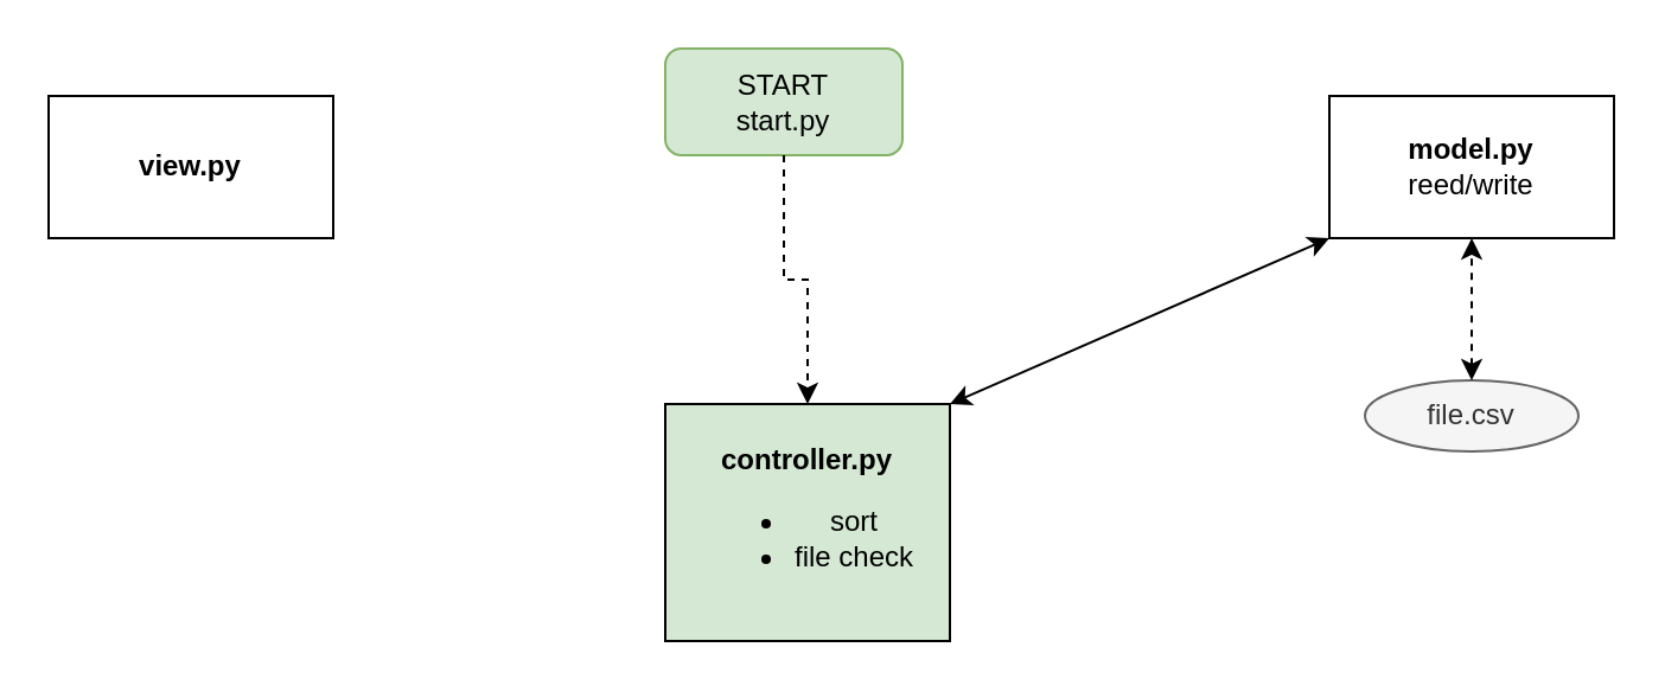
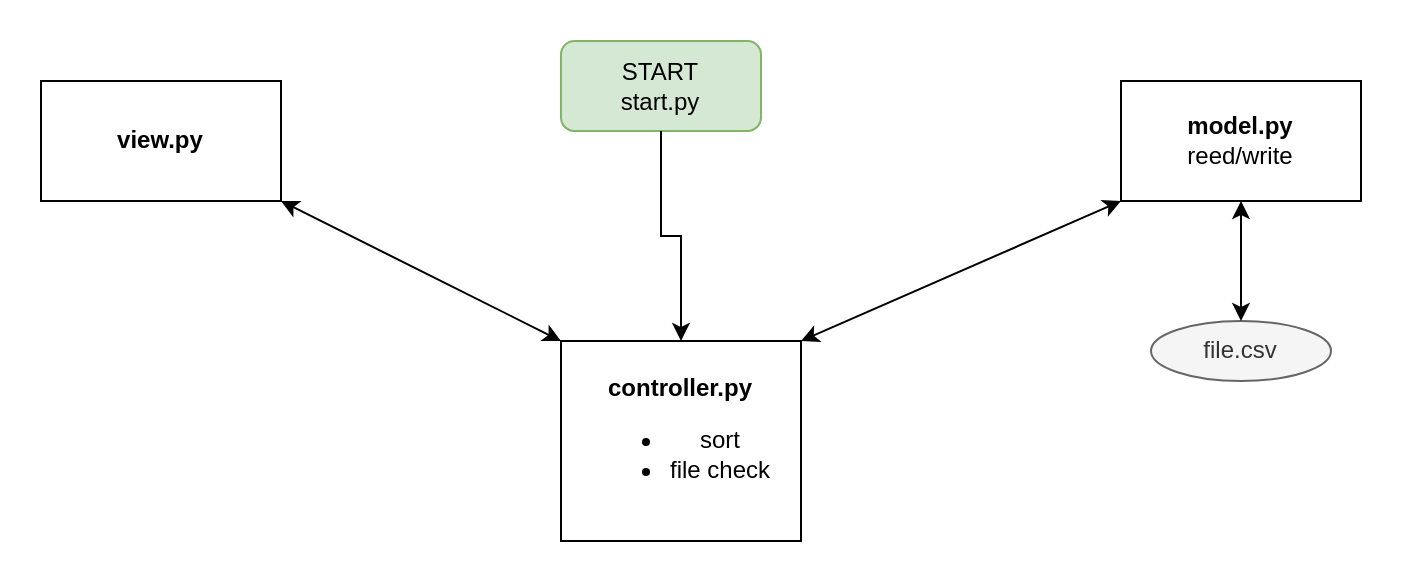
  <mxCell id="0" />
  <mxCell id="1" parent="0" />
  <mxCell id="2" value="&lt;div&gt;START&lt;/div&gt;&lt;div&gt;start.py&lt;br&gt;&lt;/div&gt;" style="rounded=1;whiteSpace=wrap;html=1;fillColor=#d5e8d4;strokeColor=#82b366;" vertex="1" parent="1"><mxGeometry x="280" y="20" width="100" height="45" as="geometry" /></mxCell>
- <mxCell id="3" value="" style="edgeStyle=orthogonalEdgeStyle;rounded=0;orthogonalLoop=1;jettySize=auto;html=1;entryX=0.5;entryY=0;entryDx=0;entryDy=0;exitX=0.5;exitY=1;exitDx=0;exitDy=0;dashed=1;" edge="1" parent="1" source="2" target="4"><mxGeometry relative="1" as="geometry"><mxPoint x="370" y="90" as="sourcePoint" /></mxGeometry></mxCell>
- <mxCell id="4" value="&lt;div&gt;&lt;b&gt;&lt;br&gt;&lt;/b&gt;&lt;/div&gt;&lt;div&gt;&lt;b&gt;controller.py&lt;/b&gt;&lt;/div&gt;&lt;div align=&quot;center&quot;&gt;&lt;ul&gt;&lt;li&gt;sort&lt;/li&gt;&lt;li&gt;file check&lt;/li&gt;&lt;/ul&gt;&lt;/div&gt;&lt;div&gt;&lt;br&gt;&lt;/div&gt;" style="rounded=0;whiteSpace=wrap;html=1;fillColor=#d5e8d4;" vertex="1" parent="1"><mxGeometry x="280" y="170" width="120" height="100" as="geometry" /></mxCell>
+ <mxCell id="3" value="" style="edgeStyle=orthogonalEdgeStyle;rounded=0;orthogonalLoop=1;jettySize=auto;html=1;entryX=0.5;entryY=0;entryDx=0;entryDy=0;exitX=0.5;exitY=1;exitDx=0;exitDy=0;" edge="1" parent="1" source="2" target="4"><mxGeometry relative="1" as="geometry"><mxPoint x="370" y="90" as="sourcePoint" /></mxGeometry></mxCell>
+ <mxCell id="4" value="&lt;div&gt;&lt;b&gt;&lt;br&gt;&lt;/b&gt;&lt;/div&gt;&lt;div&gt;&lt;b&gt;controller.py&lt;/b&gt;&lt;/div&gt;&lt;div align=&quot;center&quot;&gt;&lt;ul&gt;&lt;li&gt;sort&lt;/li&gt;&lt;li&gt;file check&lt;/li&gt;&lt;/ul&gt;&lt;/div&gt;&lt;div&gt;&lt;br&gt;&lt;/div&gt;" style="rounded=0;whiteSpace=wrap;html=1;" vertex="1" parent="1"><mxGeometry x="280" y="170" width="120" height="100" as="geometry" /></mxCell>
  <mxCell id="5" value="&lt;b&gt;view.py&lt;/b&gt;" style="rounded=0;whiteSpace=wrap;html=1;" vertex="1" parent="1"><mxGeometry x="20" y="40" width="120" height="60" as="geometry" /></mxCell>
  <mxCell id="6" value="&lt;div&gt;&lt;b&gt;model.py&lt;br&gt;&lt;/b&gt;&lt;/div&gt;&lt;div align=&quot;center&quot;&gt;reed/write&lt;/div&gt;" style="rounded=0;whiteSpace=wrap;html=1;" vertex="1" parent="1"><mxGeometry x="560" y="40" width="120" height="60" as="geometry" /></mxCell>
  <mxCell id="7" value="" style="endArrow=classic;startArrow=classic;html=1;rounded=0;exitX=1;exitY=0;exitDx=0;exitDy=0;entryX=0;entryY=1;entryDx=0;entryDy=0;" edge="1" parent="1" source="4" target="6"><mxGeometry width="50" height="50" relative="1" as="geometry"><mxPoint x="120" y="200" as="sourcePoint" /><mxPoint x="370" y="550" as="targetPoint" /></mxGeometry></mxCell>
  <mxCell id="8" value="file.csv" style="ellipse;whiteSpace=wrap;html=1;fillColor=#f5f5f5;strokeColor=#666666;fontColor=#333333;" vertex="1" parent="1"><mxGeometry x="575" y="160" width="90" height="30" as="geometry" /></mxCell>
- <mxCell id="10" value="" style="endArrow=classic;startArrow=classic;html=1;rounded=0;exitX=0.5;exitY=0;exitDx=0;exitDy=0;entryX=0.5;entryY=1;entryDx=0;entryDy=0;dashed=1;" edge="1" parent="1" source="8" target="6"><mxGeometry width="50" height="50" relative="1" as="geometry"><mxPoint x="410" y="150" as="sourcePoint" /><mxPoint x="570" y="110" as="targetPoint" /></mxGeometry></mxCell>
+ <mxCell id="9" value="" style="endArrow=classic;startArrow=classic;html=1;rounded=0;exitX=0;exitY=0;exitDx=0;exitDy=0;entryX=1;entryY=1;entryDx=0;entryDy=0;" edge="1" parent="1" source="4" target="5"><mxGeometry width="50" height="50" relative="1" as="geometry"><mxPoint x="410" y="150" as="sourcePoint" /><mxPoint x="570" y="110" as="targetPoint" /></mxGeometry></mxCell>
+ <mxCell id="10" value="" style="endArrow=classic;startArrow=classic;html=1;rounded=0;exitX=0.5;exitY=0;exitDx=0;exitDy=0;entryX=0.5;entryY=1;entryDx=0;entryDy=0;" edge="1" parent="1" source="8" target="6"><mxGeometry width="50" height="50" relative="1" as="geometry"><mxPoint x="410" y="150" as="sourcePoint" /><mxPoint x="570" y="110" as="targetPoint" /></mxGeometry></mxCell>
